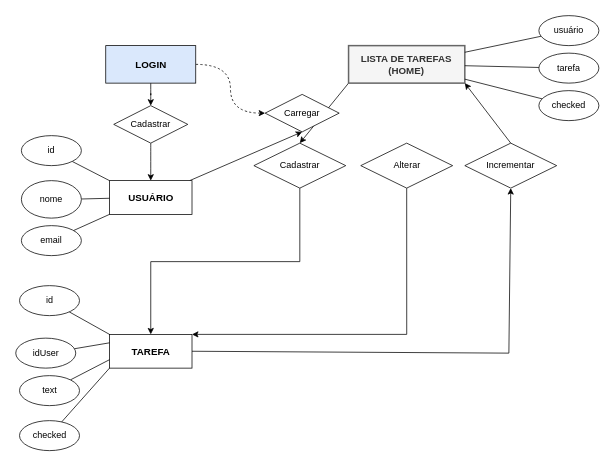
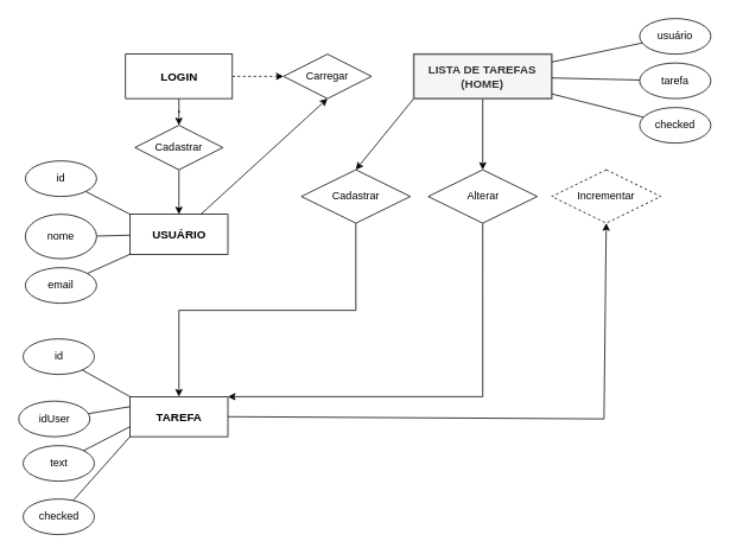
  <mxCell id="0" />
  <mxCell id="1" parent="0" />
  <mxCell id="2" style="rounded=0;orthogonalLoop=1;jettySize=auto;html=1;entryX=0.5;entryY=1;entryDx=0;entryDy=0;endArrow=classic;endFill=1;elbow=vertical;exitX=1;exitY=0.5;exitDx=0;exitDy=0;" edge="1" parent="1" source="3" target="18"><mxGeometry relative="1" as="geometry"><mxPoint x="368" y="470" as="sourcePoint" /><Array as="points"><mxPoint x="678" y="470" /></Array></mxGeometry></mxCell>
  <mxCell id="3" value="TAREFA" style="rounded=0;whiteSpace=wrap;html=1;shadow=0;glass=0;fontStyle=1;fontSize=13;" vertex="1" parent="1"><mxGeometry x="145.5" y="445" width="110" height="45" as="geometry" /></mxCell>
  <mxCell id="4" style="rounded=0;orthogonalLoop=1;jettySize=auto;html=1;entryX=0;entryY=0;entryDx=0;entryDy=0;endArrow=none;endFill=0;" edge="1" parent="1" source="5" target="3"><mxGeometry relative="1" as="geometry" /></mxCell>
  <mxCell id="5" value="id" style="ellipse;whiteSpace=wrap;html=1;rounded=0;shadow=0;glass=0;" vertex="1" parent="1"><mxGeometry x="25.5" y="380" width="80" height="40" as="geometry" /></mxCell>
  <mxCell id="6" style="edgeStyle=none;rounded=0;orthogonalLoop=1;jettySize=auto;html=1;endArrow=none;endFill=0;entryX=0;entryY=0.75;entryDx=0;entryDy=0;" edge="1" parent="1" source="7" target="3"><mxGeometry relative="1" as="geometry"><mxPoint x="141.5" y="470" as="targetPoint" /></mxGeometry></mxCell>
  <mxCell id="7" value="text" style="ellipse;whiteSpace=wrap;html=1;rounded=0;shadow=0;glass=0;" vertex="1" parent="1"><mxGeometry x="25.5" y="500" width="80" height="40" as="geometry" /></mxCell>
  <mxCell id="8" style="edgeStyle=none;rounded=0;orthogonalLoop=1;jettySize=auto;html=1;entryX=0;entryY=1;entryDx=0;entryDy=0;endArrow=none;endFill=0;" edge="1" parent="1" source="9" target="3"><mxGeometry relative="1" as="geometry" /></mxCell>
  <mxCell id="9" value="checked" style="ellipse;whiteSpace=wrap;html=1;rounded=0;shadow=0;glass=0;" vertex="1" parent="1"><mxGeometry x="25.5" y="560" width="80" height="40" as="geometry" /></mxCell>
  <mxCell id="10" style="edgeStyle=elbowEdgeStyle;rounded=0;orthogonalLoop=1;jettySize=auto;html=1;entryX=0.5;entryY=0;entryDx=0;entryDy=0;endArrow=classic;endFill=1;exitX=0.5;exitY=1;exitDx=0;exitDy=0;elbow=vertical;" edge="1" parent="1" source="11" target="3"><mxGeometry relative="1" as="geometry" /></mxCell>
  <mxCell id="11" value="Cadastrar" style="rhombus;whiteSpace=wrap;html=1;rounded=0;shadow=0;glass=0;" vertex="1" parent="1"><mxGeometry x="338" y="190" width="122.5" height="60" as="geometry" /></mxCell>
  <mxCell id="12" style="rounded=0;orthogonalLoop=1;jettySize=auto;html=1;entryX=0.5;entryY=0;entryDx=0;entryDy=0;endArrow=classic;endFill=1;exitX=0;exitY=1;exitDx=0;exitDy=0;" edge="1" parent="1" source="14" target="11"><mxGeometry relative="1" as="geometry" /></mxCell>
+ <mxCell id="13" style="edgeStyle=orthogonalEdgeStyle;curved=1;rounded=0;orthogonalLoop=1;jettySize=auto;html=1;entryX=0.5;entryY=0;entryDx=0;entryDy=0;endArrow=classic;endFill=1;" edge="1" parent="1" source="14" target="16"><mxGeometry relative="1" as="geometry" /></mxCell>
  <mxCell id="14" value="LISTA DE TAREFAS (HOME)" style="rounded=0;whiteSpace=wrap;html=1;shadow=0;glass=0;fillColor=#f5f5f5;strokeColor=#666666;fontColor=#333333;strokeWidth=2;fontStyle=1;fontSize=13;" vertex="1" parent="1"><mxGeometry x="464.25" y="60" width="155" height="50" as="geometry" /></mxCell>
  <mxCell id="15" style="edgeStyle=orthogonalEdgeStyle;rounded=0;orthogonalLoop=1;jettySize=auto;html=1;entryX=1;entryY=0;entryDx=0;entryDy=0;endArrow=classic;endFill=1;elbow=vertical;exitX=0.5;exitY=1;exitDx=0;exitDy=0;" edge="1" parent="1" source="16" target="3"><mxGeometry relative="1" as="geometry"><mxPoint x="542" y="260" as="sourcePoint" /><Array as="points"><mxPoint x="542" y="445" /></Array></mxGeometry></mxCell>
  <mxCell id="16" value="Alterar" style="rhombus;whiteSpace=wrap;html=1;rounded=0;shadow=0;glass=0;" vertex="1" parent="1"><mxGeometry x="480.5" y="190" width="122.5" height="60" as="geometry" /></mxCell>
- <mxCell id="17" style="rounded=0;orthogonalLoop=1;jettySize=auto;html=1;entryX=1;entryY=1;entryDx=0;entryDy=0;endArrow=classic;endFill=1;exitX=0.5;exitY=0;exitDx=0;exitDy=0;" edge="1" parent="1" source="18" target="14"><mxGeometry relative="1" as="geometry" /></mxCell>
- <mxCell id="18" value="Incrementar" style="rhombus;whiteSpace=wrap;html=1;rounded=0;shadow=0;glass=0;" vertex="1" parent="1"><mxGeometry x="619.25" y="190" width="122.5" height="60" as="geometry" /></mxCell>
+ <mxCell id="18" value="Incrementar" style="rhombus;whiteSpace=wrap;html=1;rounded=0;shadow=0;glass=0;dashed=1;" vertex="1" parent="1"><mxGeometry x="619.25" y="190" width="122.5" height="60" as="geometry" /></mxCell>
  <mxCell id="19" style="edgeStyle=none;rounded=0;orthogonalLoop=1;jettySize=auto;html=1;entryX=0.5;entryY=1;entryDx=0;entryDy=0;endArrow=classic;endFill=1;elbow=vertical;" edge="1" parent="1" source="20" target="34"><mxGeometry relative="1" as="geometry" /></mxCell>
  <mxCell id="20" value="USUÁRIO" style="rounded=0;whiteSpace=wrap;html=1;shadow=0;glass=0;fontStyle=1;fontSize=13;" vertex="1" parent="1"><mxGeometry x="145.5" y="240" width="110" height="45" as="geometry" /></mxCell>
  <mxCell id="21" style="rounded=0;orthogonalLoop=1;jettySize=auto;html=1;entryX=0;entryY=0;entryDx=0;entryDy=0;endArrow=none;endFill=0;" edge="1" parent="1" source="22" target="20"><mxGeometry relative="1" as="geometry" /></mxCell>
  <mxCell id="22" value="id" style="ellipse;whiteSpace=wrap;html=1;rounded=0;shadow=0;glass=0;" vertex="1" parent="1"><mxGeometry x="28" y="180" width="80" height="40" as="geometry" /></mxCell>
  <mxCell id="23" style="edgeStyle=none;rounded=0;orthogonalLoop=1;jettySize=auto;html=1;endArrow=none;endFill=0;" edge="1" parent="1" source="24" target="20"><mxGeometry relative="1" as="geometry" /></mxCell>
  <mxCell id="24" value="nome" style="ellipse;whiteSpace=wrap;html=1;rounded=0;shadow=0;glass=0;" vertex="1" parent="1"><mxGeometry x="28" y="240" width="80" height="50" as="geometry" /></mxCell>
  <mxCell id="25" style="edgeStyle=none;rounded=0;orthogonalLoop=1;jettySize=auto;html=1;entryX=0;entryY=1;entryDx=0;entryDy=0;endArrow=none;endFill=0;" edge="1" parent="1" source="26" target="20"><mxGeometry relative="1" as="geometry" /></mxCell>
  <mxCell id="26" value="email" style="ellipse;whiteSpace=wrap;html=1;rounded=0;shadow=0;glass=0;" vertex="1" parent="1"><mxGeometry x="28" y="300" width="80" height="40" as="geometry" /></mxCell>
  <mxCell id="27" style="rounded=0;orthogonalLoop=1;jettySize=auto;html=1;entryX=0;entryY=0.25;entryDx=0;entryDy=0;endArrow=none;endFill=0;" edge="1" parent="1" source="28" target="3"><mxGeometry relative="1" as="geometry"><mxPoint x="145.5" y="620" as="targetPoint" /></mxGeometry></mxCell>
  <mxCell id="28" value="idUser" style="ellipse;whiteSpace=wrap;html=1;rounded=0;shadow=0;glass=0;" vertex="1" parent="1"><mxGeometry x="20.5" y="450" width="80" height="40" as="geometry" /></mxCell>
  <mxCell id="29" style="edgeStyle=orthogonalEdgeStyle;curved=1;rounded=0;orthogonalLoop=1;jettySize=auto;html=1;entryX=0.5;entryY=0;entryDx=0;entryDy=0;endArrow=classic;endFill=1;" edge="1" parent="1" source="30" target="20"><mxGeometry relative="1" as="geometry" /></mxCell>
  <mxCell id="30" value="Cadastrar" style="rhombus;whiteSpace=wrap;html=1;rounded=0;shadow=0;glass=0;" vertex="1" parent="1"><mxGeometry x="151.13" y="140" width="98.75" height="50" as="geometry" /></mxCell>
  <mxCell id="31" style="edgeStyle=orthogonalEdgeStyle;curved=1;rounded=0;orthogonalLoop=1;jettySize=auto;html=1;endArrow=classic;endFill=1;" edge="1" parent="1" source="33" target="30"><mxGeometry relative="1" as="geometry" /></mxCell>
  <mxCell id="32" style="edgeStyle=orthogonalEdgeStyle;curved=1;rounded=0;orthogonalLoop=1;jettySize=auto;html=1;entryX=0;entryY=0.5;entryDx=0;entryDy=0;endArrow=classic;endFill=1;dashed=1;" edge="1" parent="1" source="33" target="34"><mxGeometry relative="1" as="geometry" /></mxCell>
- <mxCell id="33" value="LOGIN" style="rounded=0;whiteSpace=wrap;html=1;shadow=0;glass=0;fontStyle=1;fontSize=13;fillColor=#dae8fc;" vertex="1" parent="1"><mxGeometry x="140.5" y="60" width="120" height="50" as="geometry" /></mxCell>
- <mxCell id="34" value="Carregar" style="rhombus;whiteSpace=wrap;html=1;rounded=0;shadow=0;glass=0;" vertex="1" parent="1"><mxGeometry x="353" y="125" width="98.75" height="50" as="geometry" /></mxCell>
+ <mxCell id="33" value="LOGIN" style="rounded=0;whiteSpace=wrap;html=1;shadow=0;glass=0;fontStyle=1;fontSize=13;" vertex="1" parent="1"><mxGeometry x="140.5" y="60" width="120" height="50" as="geometry" /></mxCell>
+ <mxCell id="34" value="Carregar" style="rhombus;whiteSpace=wrap;html=1;rounded=0;shadow=0;glass=0;" vertex="1" parent="1"><mxGeometry x="318" y="60" width="98.75" height="50" as="geometry" /></mxCell>
  <mxCell id="35" value="" style="edgeStyle=none;rounded=0;orthogonalLoop=1;jettySize=auto;html=1;endArrow=none;endFill=0;elbow=vertical;" edge="1" parent="1" source="36" target="14"><mxGeometry relative="1" as="geometry" /></mxCell>
  <mxCell id="36" value="usuário" style="ellipse;whiteSpace=wrap;html=1;rounded=0;shadow=0;glass=0;" vertex="1" parent="1"><mxGeometry x="718" y="20" width="80" height="40" as="geometry" /></mxCell>
  <mxCell id="37" value="" style="edgeStyle=none;rounded=0;orthogonalLoop=1;jettySize=auto;html=1;endArrow=none;endFill=0;elbow=vertical;" edge="1" parent="1" source="38" target="14"><mxGeometry relative="1" as="geometry" /></mxCell>
  <mxCell id="38" value="tarefa" style="ellipse;whiteSpace=wrap;html=1;rounded=0;shadow=0;glass=0;" vertex="1" parent="1"><mxGeometry x="718" y="70" width="80" height="40" as="geometry" /></mxCell>
  <mxCell id="39" value="" style="edgeStyle=none;rounded=0;orthogonalLoop=1;jettySize=auto;html=1;endArrow=none;endFill=0;elbow=vertical;" edge="1" parent="1" source="40" target="14"><mxGeometry relative="1" as="geometry" /></mxCell>
  <mxCell id="40" value="checked" style="ellipse;whiteSpace=wrap;html=1;rounded=0;shadow=0;glass=0;" vertex="1" parent="1"><mxGeometry x="718" y="120" width="80" height="40" as="geometry" /></mxCell>
